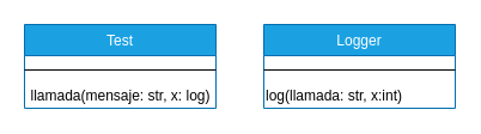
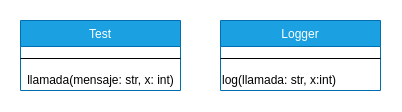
  <mxCell id="0" />
  <mxCell id="1" parent="0" />
  <mxCell id="2" value="Test" style="swimlane;fontStyle=0;align=center;verticalAlign=top;childLayout=stackLayout;horizontal=1;startSize=26;horizontalStack=0;resizeParent=1;resizeLast=0;collapsible=1;marginBottom=0;rounded=0;shadow=0;strokeWidth=1;fillColor=#1ba1e2;fontColor=#ffffff;strokeColor=#006EAF;" vertex="1" parent="1"><mxGeometry x="20" y="20" width="160" height="70" as="geometry"><mxRectangle x="340" y="380" width="170" height="26" as="alternateBounds" /></mxGeometry></mxCell>
  <mxCell id="3" value="" style="line;html=1;strokeWidth=1;align=left;verticalAlign=middle;spacingTop=-1;spacingLeft=3;spacingRight=3;rotatable=0;labelPosition=right;points=[];portConstraint=eastwest;" vertex="1" parent="2"><mxGeometry y="26" width="160" height="24" as="geometry" /></mxCell>
- <mxCell id="4" value="llamada(mensaje: str, x: log)" style="text;html=1;align=center;verticalAlign=middle;resizable=0;points=[];autosize=1;strokeColor=none;fillColor=none;" vertex="1" parent="2"><mxGeometry y="50" width="160" height="20" as="geometry" /></mxCell>
+ <mxCell id="4" value="llamada(mensaje: str, x: int)" style="text;html=1;align=center;verticalAlign=middle;resizable=0;points=[];autosize=1;strokeColor=none;fillColor=none;" vertex="1" parent="2"><mxGeometry y="50" width="160" height="20" as="geometry" /></mxCell>
  <mxCell id="5" value="Logger" style="swimlane;fontStyle=0;align=center;verticalAlign=top;childLayout=stackLayout;horizontal=1;startSize=26;horizontalStack=0;resizeParent=1;resizeLast=0;collapsible=1;marginBottom=0;rounded=0;shadow=0;strokeWidth=1;fillColor=#1ba1e2;fontColor=#ffffff;strokeColor=#006EAF;" vertex="1" parent="1"><mxGeometry x="220" y="20" width="160" height="70" as="geometry"><mxRectangle x="340" y="380" width="170" height="26" as="alternateBounds" /></mxGeometry></mxCell>
  <mxCell id="6" value="" style="line;html=1;strokeWidth=1;align=left;verticalAlign=middle;spacingTop=-1;spacingLeft=3;spacingRight=3;rotatable=0;labelPosition=right;points=[];portConstraint=eastwest;" vertex="1" parent="5"><mxGeometry y="26" width="160" height="24" as="geometry" /></mxCell>
  <mxCell id="7" value="log(llamada: str, x:int)" style="text;html=1;align=left;verticalAlign=middle;resizable=0;points=[];autosize=1;strokeColor=none;fillColor=none;" vertex="1" parent="5"><mxGeometry y="50" width="160" height="20" as="geometry" /></mxCell>
